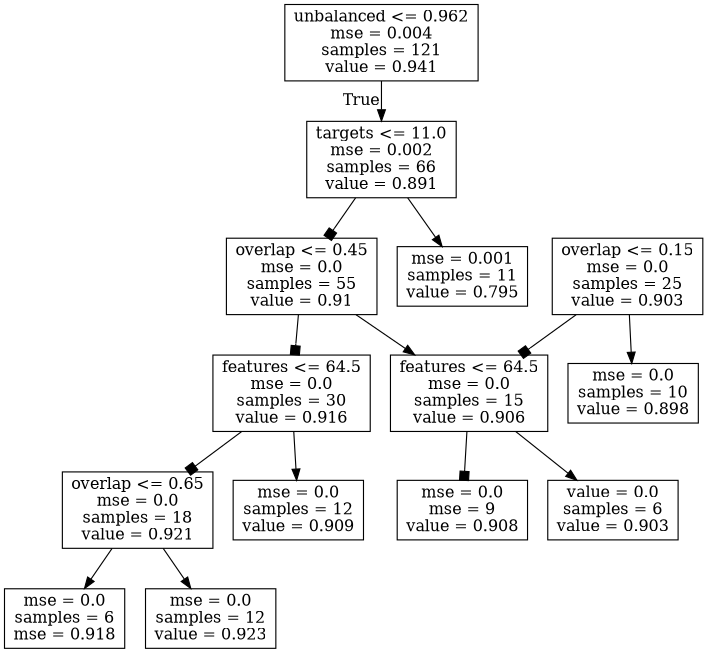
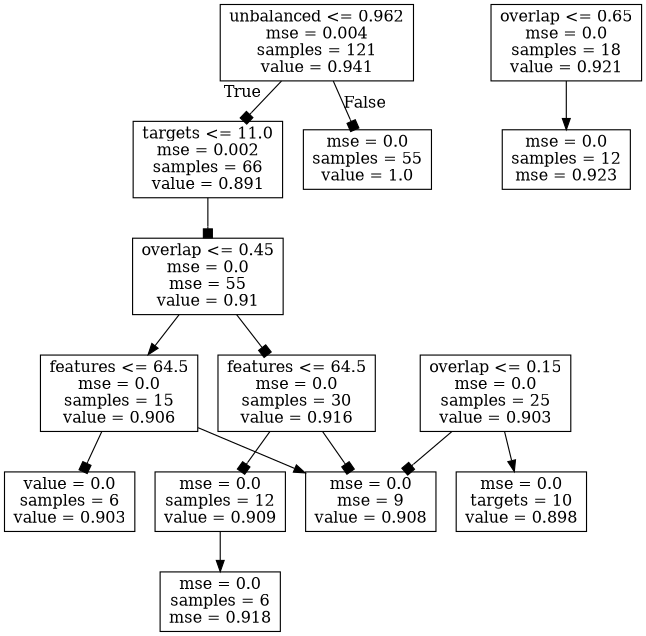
  digraph {
    fontname="DejaVu Serif"
    node [fontname="DejaVu Serif" shape=box]
    edge [arrowhead=box fontname="DejaVu Serif"]
    n1 [label="unbalanced <= 0.962\nmse = 0.004\nsamples = 121\nvalue = 0.941"]
    n2 [label="targets <= 11.0\nmse = 0.002\nsamples = 66\nvalue = 0.891"]
-   n4 [label="overlap <= 0.45\nmse = 0.0\nsamples = 55\nvalue = 0.91"]
-   n5 [label="mse = 0.001\nsamples = 11\nvalue = 0.795"]
+   n3 [label="mse = 0.0\nsamples = 55\nvalue = 1.0"]
+   n4 [label="overlap <= 0.45\nmse = 0.0\nmse = 55\nvalue = 0.91"]
    n6 [label="features <= 64.5\nmse = 0.0\nsamples = 30\nvalue = 0.916"]
    n7 [label="features <= 64.5\nmse = 0.0\nsamples = 15\nvalue = 0.906"]
    n8 [label="overlap <= 0.15\nmse = 0.0\nsamples = 25\nvalue = 0.903"]
-   n9 [label="mse = 0.0\nsamples = 10\nvalue = 0.898"]
+   n9 [label="mse = 0.0\ntargets = 10\nvalue = 0.898"]
    n10 [label="overlap <= 0.65\nmse = 0.0\nsamples = 18\nvalue = 0.921"]
    n11 [label="mse = 0.0\nsamples = 12\nvalue = 0.909"]
    n12 [label="mse = 0.0\nmse = 9\nvalue = 0.908"]
    n13 [label="value = 0.0\nsamples = 6\nvalue = 0.903"]
    n14 [label="mse = 0.0\nsamples = 6\nmse = 0.918"]
-   n15 [label="mse = 0.0\nsamples = 12\nvalue = 0.923"]
-   n1 -> n2 [arrowhead=normal headlabel=True labelangle=45 labeldistance=2.5]
+   n15 [label="mse = 0.0\nsamples = 12\nmse = 0.923"]
+   n1 -> n2 [headlabel=True labelangle=45 labeldistance=2.5]
+   n1 -> n3 [headlabel=False labelangle=-45 labeldistance=2.5]
    n2 -> n4
-   n2 -> n5 [arrowhead=normal]
    n4 -> n6
    n4 -> n7 [arrowhead=normal]
-   n6 -> n10
-   n6 -> n11 [arrowhead=normal]
-   n7 -> n12
-   n7 -> n13 [arrowhead=normal]
-   n8 -> n7
+   n6 -> n12
+   n6 -> n11
+   n7 -> n12 [arrowhead=normal]
+   n7 -> n13
+   n8 -> n12
    n8 -> n9 [arrowhead=normal]
-   n10 -> n14 [arrowhead=normal]
+   n11 -> n14 [arrowhead=normal]
    n10 -> n15 [arrowhead=normal]
  }
